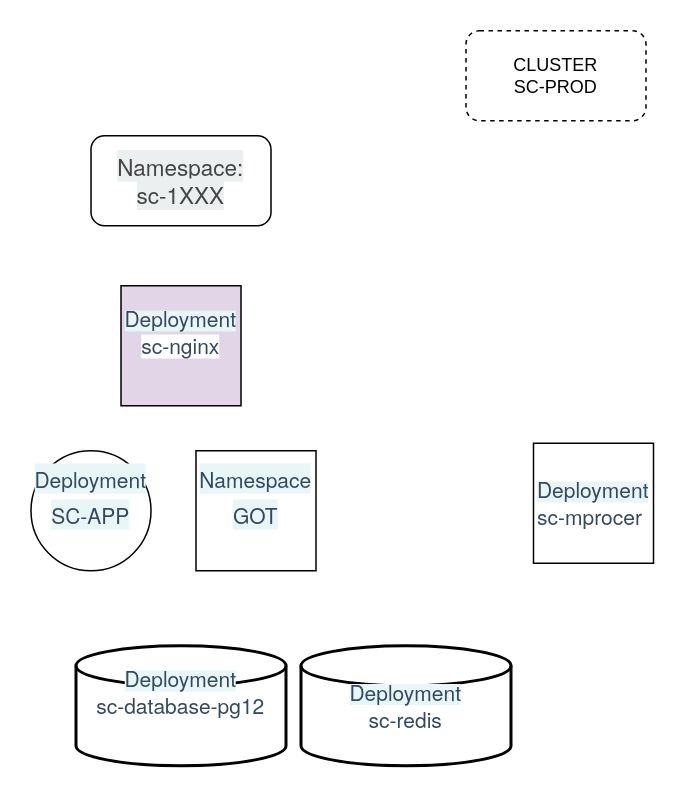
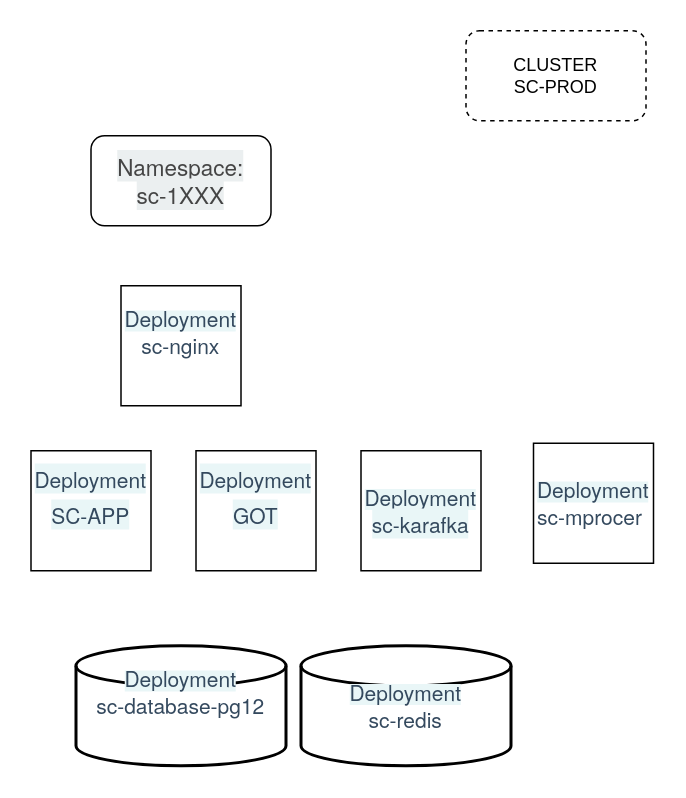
  <mxCell id="0" />
  <mxCell id="1" parent="0" />
  <mxCell id="2" value="CLUSTER&lt;br&gt;SC-PROD" style="rounded=1;whiteSpace=wrap;html=1;dashed=1;" vertex="1" parent="1"><mxGeometry x="310" width="120" height="60" as="geometry" y="20" /></mxCell>
  <mxCell id="3" value="&lt;span style=&quot;color: rgb(69, 69, 69); font-family: Prompt, &amp;quot;Helvetica Neue Light&amp;quot;, &amp;quot;Helvetica Neue&amp;quot;, Helvetica, Arial, sans-serif; font-size: 15px; text-align: start; background-color: rgb(235, 239, 240);&quot;&gt;Namespace:&lt;br&gt;sc-1XXX&lt;/span&gt;" style="rounded=1;whiteSpace=wrap;html=1;" vertex="1" parent="1"><mxGeometry x="60" y="90" width="120" height="60" as="geometry" /></mxCell>
- <mxCell id="4" value="&lt;span style=&quot;color: rgb(52, 73, 94); font-family: Prompt, &amp;quot;Helvetica Neue Light&amp;quot;, &amp;quot;Helvetica Neue&amp;quot;, Helvetica, Arial, sans-serif; font-size: 14px; background-color: rgb(233, 246, 247);&quot;&gt;Deployment&lt;br&gt;SC-APP&lt;/span&gt;&lt;span style=&quot;color: rgb(52, 73, 94); font-family: Prompt, &amp;quot;Helvetica Neue Light&amp;quot;, &amp;quot;Helvetica Neue&amp;quot;, Helvetica, Arial, sans-serif; font-size: 21px; text-align: start; background-color: rgb(255, 255, 255);&quot;&gt;&lt;br&gt;&lt;/span&gt;&lt;span style=&quot;color: rgb(52, 73, 94); font-family: Prompt, &amp;quot;Helvetica Neue Light&amp;quot;, &amp;quot;Helvetica Neue&amp;quot;, Helvetica, Arial, sans-serif; font-size: 14px; background-color: rgb(233, 246, 247);&quot;&gt;&lt;br&gt;&lt;/span&gt;" style="ellipse;whiteSpace=wrap;html=1;aspect=fixed;" vertex="1" parent="1"><mxGeometry x="20" y="300" width="80" height="80" as="geometry" /></mxCell>
- <mxCell id="5" value="&lt;span style=&quot;color: rgb(52, 73, 94); font-family: Prompt, &amp;quot;Helvetica Neue Light&amp;quot;, &amp;quot;Helvetica Neue&amp;quot;, Helvetica, Arial, sans-serif; font-size: 14px; background-color: rgb(233, 246, 247);&quot;&gt;Namespace&lt;br&gt;GOT&lt;/span&gt;&lt;span style=&quot;color: rgb(52, 73, 94); font-family: Prompt, &amp;quot;Helvetica Neue Light&amp;quot;, &amp;quot;Helvetica Neue&amp;quot;, Helvetica, Arial, sans-serif; font-size: 21px; text-align: start; background-color: rgb(255, 255, 255);&quot;&gt;&lt;br&gt;&lt;/span&gt;&lt;span style=&quot;color: rgb(52, 73, 94); font-family: Prompt, &amp;quot;Helvetica Neue Light&amp;quot;, &amp;quot;Helvetica Neue&amp;quot;, Helvetica, Arial, sans-serif; font-size: 14px; background-color: rgb(233, 246, 247);&quot;&gt;&lt;br&gt;&lt;/span&gt;" style="whiteSpace=wrap;html=1;aspect=fixed;" vertex="1" parent="1"><mxGeometry x="130" y="300" width="80" height="80" as="geometry" /></mxCell>
- <mxCell id="6" value="&lt;span style=&quot;background-color: rgb(233, 246, 247);&quot;&gt;&lt;font face=&quot;Prompt, Helvetica Neue Light, Helvetica Neue, Helvetica, Arial, sans-serif&quot; color=&quot;#34495e&quot;&gt;&lt;span style=&quot;font-size: 14px;&quot;&gt;Deployment&lt;/span&gt;&lt;/font&gt;&lt;br&gt;&lt;div style=&quot;text-align: center;&quot;&gt;&lt;span style=&quot;background-color: rgb(255, 255, 255); text-align: start; font-size: 14px;&quot;&gt;&lt;font face=&quot;Prompt, Helvetica Neue Light, Helvetica Neue, Helvetica, Arial, sans-serif&quot; color=&quot;#34495e&quot;&gt;sc-nginx&lt;/font&gt;&lt;/span&gt;&lt;/div&gt;&lt;/span&gt;&lt;span style=&quot;color: rgb(52, 73, 94); font-family: Prompt, &amp;quot;Helvetica Neue Light&amp;quot;, &amp;quot;Helvetica Neue&amp;quot;, Helvetica, Arial, sans-serif; font-size: 14px; background-color: rgb(233, 246, 247);&quot;&gt;&lt;br&gt;&lt;/span&gt;" style="whiteSpace=wrap;html=1;aspect=fixed;fillColor=#e1d5e7;" vertex="1" parent="1"><mxGeometry x="80" y="190" width="80" height="80" as="geometry" /></mxCell>
+ <mxCell id="4" value="&lt;span style=&quot;color: rgb(52, 73, 94); font-family: Prompt, &amp;quot;Helvetica Neue Light&amp;quot;, &amp;quot;Helvetica Neue&amp;quot;, Helvetica, Arial, sans-serif; font-size: 14px; background-color: rgb(233, 246, 247);&quot;&gt;Deployment&lt;br&gt;SC-APP&lt;/span&gt;&lt;span style=&quot;color: rgb(52, 73, 94); font-family: Prompt, &amp;quot;Helvetica Neue Light&amp;quot;, &amp;quot;Helvetica Neue&amp;quot;, Helvetica, Arial, sans-serif; font-size: 21px; text-align: start; background-color: rgb(255, 255, 255);&quot;&gt;&lt;br&gt;&lt;/span&gt;&lt;span style=&quot;color: rgb(52, 73, 94); font-family: Prompt, &amp;quot;Helvetica Neue Light&amp;quot;, &amp;quot;Helvetica Neue&amp;quot;, Helvetica, Arial, sans-serif; font-size: 14px; background-color: rgb(233, 246, 247);&quot;&gt;&lt;br&gt;&lt;/span&gt;" style="whiteSpace=wrap;html=1;aspect=fixed;" vertex="1" parent="1"><mxGeometry x="20" y="300" width="80" height="80" as="geometry" /></mxCell>
+ <mxCell id="5" value="&lt;span style=&quot;color: rgb(52, 73, 94); font-family: Prompt, &amp;quot;Helvetica Neue Light&amp;quot;, &amp;quot;Helvetica Neue&amp;quot;, Helvetica, Arial, sans-serif; font-size: 14px; background-color: rgb(233, 246, 247);&quot;&gt;Deployment&lt;br&gt;GOT&lt;/span&gt;&lt;span style=&quot;color: rgb(52, 73, 94); font-family: Prompt, &amp;quot;Helvetica Neue Light&amp;quot;, &amp;quot;Helvetica Neue&amp;quot;, Helvetica, Arial, sans-serif; font-size: 21px; text-align: start; background-color: rgb(255, 255, 255);&quot;&gt;&lt;br&gt;&lt;/span&gt;&lt;span style=&quot;color: rgb(52, 73, 94); font-family: Prompt, &amp;quot;Helvetica Neue Light&amp;quot;, &amp;quot;Helvetica Neue&amp;quot;, Helvetica, Arial, sans-serif; font-size: 14px; background-color: rgb(233, 246, 247);&quot;&gt;&lt;br&gt;&lt;/span&gt;" style="whiteSpace=wrap;html=1;aspect=fixed;" vertex="1" parent="1"><mxGeometry x="130" y="300" width="80" height="80" as="geometry" /></mxCell>
+ <mxCell id="6" value="&lt;span style=&quot;background-color: rgb(233, 246, 247);&quot;&gt;&lt;font face=&quot;Prompt, Helvetica Neue Light, Helvetica Neue, Helvetica, Arial, sans-serif&quot; color=&quot;#34495e&quot;&gt;&lt;span style=&quot;font-size: 14px;&quot;&gt;Deployment&lt;/span&gt;&lt;/font&gt;&lt;br&gt;&lt;div style=&quot;text-align: center;&quot;&gt;&lt;span style=&quot;background-color: rgb(255, 255, 255); text-align: start; font-size: 14px;&quot;&gt;&lt;font face=&quot;Prompt, Helvetica Neue Light, Helvetica Neue, Helvetica, Arial, sans-serif&quot; color=&quot;#34495e&quot;&gt;sc-nginx&lt;/font&gt;&lt;/span&gt;&lt;/div&gt;&lt;/span&gt;&lt;span style=&quot;color: rgb(52, 73, 94); font-family: Prompt, &amp;quot;Helvetica Neue Light&amp;quot;, &amp;quot;Helvetica Neue&amp;quot;, Helvetica, Arial, sans-serif; font-size: 14px; background-color: rgb(233, 246, 247);&quot;&gt;&lt;br&gt;&lt;/span&gt;" style="whiteSpace=wrap;html=1;aspect=fixed;" vertex="1" parent="1"><mxGeometry x="80" y="190" width="80" height="80" as="geometry" /></mxCell>
  <mxCell id="7" style="edgeStyle=orthogonalEdgeStyle;rounded=0;orthogonalLoop=1;jettySize=auto;html=1;exitX=0.5;exitY=1;exitDx=0;exitDy=0;" edge="1" parent="1"><mxGeometry relative="1" as="geometry"><mxPoint x="130" y="490" as="sourcePoint" /><mxPoint x="130" y="490" as="targetPoint" /></mxGeometry></mxCell>
  <mxCell id="8" value="&lt;span style=&quot;background-color: rgb(233, 246, 247);&quot;&gt;&lt;font face=&quot;Prompt, Helvetica Neue Light, Helvetica Neue, Helvetica, Arial, sans-serif&quot; color=&quot;#34495e&quot;&gt;&lt;span style=&quot;font-size: 14px;&quot;&gt;Deployment&lt;/span&gt;&lt;/font&gt;&lt;br&gt;&lt;div&gt;&lt;span style=&quot;background-color: rgb(255, 255, 255); text-align: start; font-size: 14px;&quot;&gt;&lt;font face=&quot;Prompt, Helvetica Neue Light, Helvetica Neue, Helvetica, Arial, sans-serif&quot; color=&quot;#34495e&quot;&gt;sc-database-pg12&lt;/font&gt;&lt;/span&gt;&lt;/div&gt;&lt;/span&gt;&lt;span style=&quot;color: rgb(52, 73, 94); font-family: Prompt, &amp;quot;Helvetica Neue Light&amp;quot;, &amp;quot;Helvetica Neue&amp;quot;, Helvetica, Arial, sans-serif; font-size: 14px; background-color: rgb(233, 246, 247);&quot;&gt;&lt;br style=&quot;&quot;&gt;&lt;/span&gt;" style="strokeWidth=2;html=1;shape=mxgraph.flowchart.database;whiteSpace=wrap;" vertex="1" parent="1"><mxGeometry x="50" y="430" width="140" height="80" as="geometry" /></mxCell>
+ <mxCell id="9" value="&lt;span style=&quot;background-color: rgb(233, 246, 247);&quot;&gt;&lt;font face=&quot;Prompt, Helvetica Neue Light, Helvetica Neue, Helvetica, Arial, sans-serif&quot; color=&quot;#34495e&quot;&gt;&lt;span style=&quot;font-size: 14px;&quot;&gt;Deployment&lt;br&gt;&lt;/span&gt;&lt;/font&gt;&lt;/span&gt;&lt;span style=&quot;color: rgb(52, 73, 94); font-family: Prompt, &amp;quot;Helvetica Neue Light&amp;quot;, &amp;quot;Helvetica Neue&amp;quot;, Helvetica, Arial, sans-serif; text-align: start; background-color: rgb(233, 246, 247); font-size: 14px;&quot;&gt;sc-karafka&lt;/span&gt;&lt;span style=&quot;background-color: rgb(233, 246, 247);&quot;&gt;&lt;font face=&quot;Prompt, Helvetica Neue Light, Helvetica Neue, Helvetica, Arial, sans-serif&quot; color=&quot;#34495e&quot;&gt;&lt;span style=&quot;font-size: 14px;&quot;&gt;&lt;br&gt;&lt;/span&gt;&lt;/font&gt;&lt;/span&gt;" style="whiteSpace=wrap;html=1;aspect=fixed;" vertex="1" parent="1"><mxGeometry x="240" y="300" width="80" height="80" as="geometry" /></mxCell>
  <mxCell id="10" value="&lt;span style=&quot;background-color: rgb(233, 246, 247);&quot;&gt;&lt;font face=&quot;Prompt, Helvetica Neue Light, Helvetica Neue, Helvetica, Arial, sans-serif&quot; color=&quot;#34495e&quot;&gt;&lt;span style=&quot;font-size: 14px;&quot;&gt;Deployment&lt;/span&gt;&lt;br&gt;&lt;div style=&quot;text-align: start;&quot;&gt;&lt;span style=&quot;font-size: 14px;&quot;&gt;sc-mprocer&lt;/span&gt;&lt;/div&gt;&lt;/font&gt;&lt;/span&gt;" style="whiteSpace=wrap;html=1;aspect=fixed;" vertex="1" parent="1"><mxGeometry x="355" y="295" width="80" height="80" as="geometry" /></mxCell>
  <mxCell id="11" value="&lt;span style=&quot;background-color: rgb(233, 246, 247);&quot;&gt;&lt;font face=&quot;Prompt, Helvetica Neue Light, Helvetica Neue, Helvetica, Arial, sans-serif&quot; color=&quot;#34495e&quot;&gt;&lt;span style=&quot;font-size: 14px;&quot;&gt;Deployment&lt;/span&gt;&lt;/font&gt;&lt;br&gt;&lt;div&gt;&lt;span style=&quot;color: rgb(52, 73, 94); font-family: Prompt, &amp;quot;Helvetica Neue Light&amp;quot;, &amp;quot;Helvetica Neue&amp;quot;, Helvetica, Arial, sans-serif; background-color: initial; font-size: 14px; text-align: start;&quot;&gt;sc-redis&lt;/span&gt;&lt;br&gt;&lt;/div&gt;&lt;/span&gt;" style="strokeWidth=2;html=1;shape=mxgraph.flowchart.database;whiteSpace=wrap;" vertex="1" parent="1"><mxGeometry x="200" y="430" width="140" height="80" as="geometry" /></mxCell>
